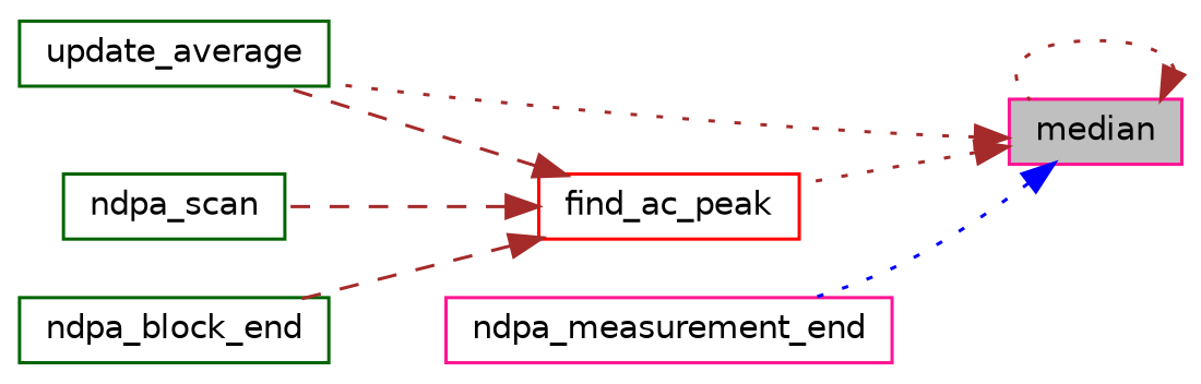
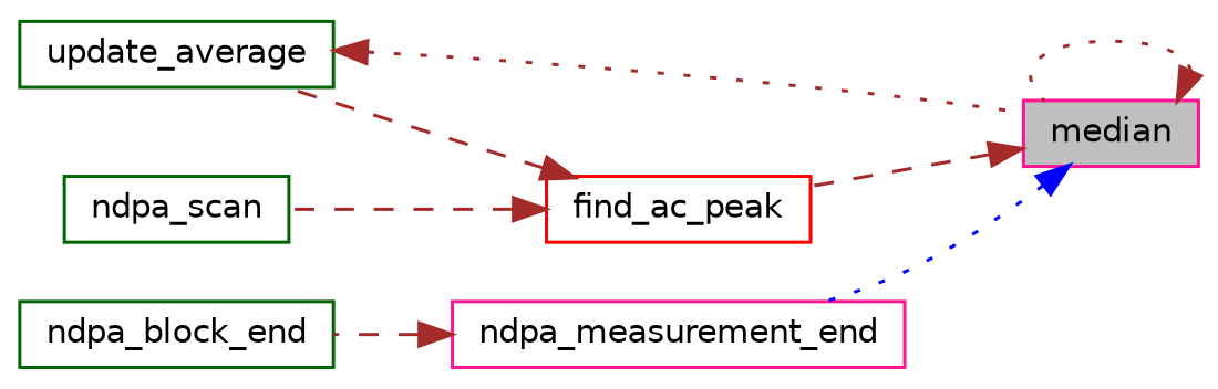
  digraph {
    rankdir=RL
    node [color=darkgreen fillcolor=white fontname=Helvetica fontsize=10 shape=record style=filled]
    edge [color=brown dir=back fontname=Helvetica fontsize=10 labelfontname=Helvetica labelfontsize=10 style=dotted]
    n1 [color=deeppink fillcolor=grey75 fontcolor=black height=0.2 label=median width=0.4]
    n2 [color=red height=0.2 label=find_ac_peak width=0.4]
    n3 [height=0.2 label=update_average width=0.4]
    n4 [color=deeppink height=0.2 label=ndpa_measurement_end width=0.4]
    n5 [height=0.2 label=ndpa_block_end width=0.4]
    n6 [height=0.2 label=ndpa_scan width=0.4]
    n1 -> n1
-   n1 -> n2
-   n1 -> n3
+   n1 -> n2 [style=dashed]
+   n3 -> n1
    n1 -> n4 [color=blue]
    n2 -> n3 [style=dashed]
-   n2 -> n5 [style=dashed]
+   n4 -> n5 [style=dashed]
    n2 -> n6 [style=dashed]
  }
